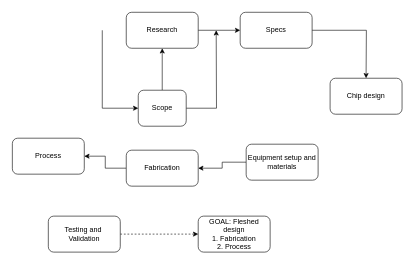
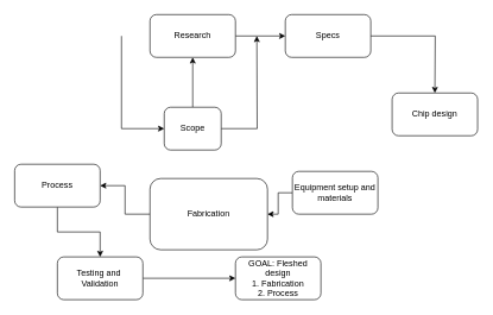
  <mxCell id="0" />
  <mxCell id="1" parent="0" />
  <mxCell id="2" style="edgeStyle=orthogonalEdgeStyle;rounded=0;orthogonalLoop=1;jettySize=auto;html=1;exitX=1;exitY=0.5;exitDx=0;exitDy=0;entryX=0;entryY=0.5;entryDx=0;entryDy=0;" edge="1" parent="1" source="3" target="9"><mxGeometry relative="1" as="geometry" /></mxCell>
  <mxCell id="3" value="Research" style="rounded=1;whiteSpace=wrap;html=1;" vertex="1" parent="1"><mxGeometry x="210" y="20" width="120" height="60" as="geometry" /></mxCell>
  <mxCell id="4" value="" style="endArrow=classic;html=1;rounded=0;" edge="1" parent="1" target="7"><mxGeometry width="50" height="50" relative="1" as="geometry"><mxPoint x="170" y="50" as="sourcePoint" /><mxPoint x="230" y="140" as="targetPoint" /><Array as="points"><mxPoint x="170" y="180" /></Array></mxGeometry></mxCell>
  <mxCell id="5" style="edgeStyle=orthogonalEdgeStyle;rounded=0;orthogonalLoop=1;jettySize=auto;html=1;exitX=0.5;exitY=0;exitDx=0;exitDy=0;entryX=0.5;entryY=1;entryDx=0;entryDy=0;" edge="1" parent="1" source="7" target="3"><mxGeometry relative="1" as="geometry" /></mxCell>
  <mxCell id="6" style="edgeStyle=orthogonalEdgeStyle;rounded=0;orthogonalLoop=1;jettySize=auto;html=1;exitX=1;exitY=0.5;exitDx=0;exitDy=0;" edge="1" parent="1" source="7"><mxGeometry relative="1" as="geometry"><mxPoint x="360" y="50" as="targetPoint" /></mxGeometry></mxCell>
  <mxCell id="7" value="Scope" style="rounded=1;whiteSpace=wrap;html=1;" vertex="1" parent="1"><mxGeometry x="230" y="150" width="80" height="60" as="geometry" /></mxCell>
  <mxCell id="8" style="edgeStyle=orthogonalEdgeStyle;rounded=0;orthogonalLoop=1;jettySize=auto;html=1;exitX=1;exitY=0.5;exitDx=0;exitDy=0;" edge="1" parent="1" source="9"><mxGeometry relative="1" as="geometry"><mxPoint x="610" y="130" as="targetPoint" /></mxGeometry></mxCell>
  <mxCell id="9" value="Specs" style="rounded=1;whiteSpace=wrap;html=1;" vertex="1" parent="1"><mxGeometry x="400" y="20" width="120" height="60" as="geometry" /></mxCell>
  <mxCell id="10" value="Chip design" style="rounded=1;whiteSpace=wrap;html=1;" vertex="1" parent="1"><mxGeometry x="550" y="130" width="120" height="60" as="geometry" /></mxCell>
  <mxCell id="11" value="" style="edgeStyle=orthogonalEdgeStyle;rounded=0;orthogonalLoop=1;jettySize=auto;html=1;" edge="1" parent="1" source="12" target="14"><mxGeometry relative="1" as="geometry" /></mxCell>
  <mxCell id="12" value="Equipment setup and materials" style="rounded=1;whiteSpace=wrap;html=1;" vertex="1" parent="1"><mxGeometry x="410" y="240" width="120" height="60" as="geometry" /></mxCell>
  <mxCell id="13" style="edgeStyle=orthogonalEdgeStyle;rounded=0;orthogonalLoop=1;jettySize=auto;html=1;exitX=0;exitY=0.5;exitDx=0;exitDy=0;entryX=1;entryY=0.5;entryDx=0;entryDy=0;" edge="1" parent="1" source="14" target="16"><mxGeometry relative="1" as="geometry" /></mxCell>
- <mxCell id="14" value="Fabrication" style="rounded=1;whiteSpace=wrap;html=1;" vertex="1" parent="1"><mxGeometry x="210" y="250" width="120" height="60" as="geometry" /></mxCell>
+ <mxCell id="14" value="Fabrication" style="rounded=1;whiteSpace=wrap;html=1;" vertex="1" parent="1"><mxGeometry x="210" y="250" width="165" height="100" as="geometry" /></mxCell>
+ <mxCell id="15" style="edgeStyle=orthogonalEdgeStyle;rounded=0;orthogonalLoop=1;jettySize=auto;html=1;exitX=0.5;exitY=1;exitDx=0;exitDy=0;" edge="1" parent="1" source="16" target="18"><mxGeometry relative="1" as="geometry" /></mxCell>
  <mxCell id="16" value="Process" style="rounded=1;whiteSpace=wrap;html=1;" vertex="1" parent="1"><mxGeometry x="20" y="230" width="120" height="60" as="geometry" /></mxCell>
- <mxCell id="17" style="edgeStyle=orthogonalEdgeStyle;rounded=0;orthogonalLoop=1;jettySize=auto;html=1;exitX=1;exitY=0.5;exitDx=0;exitDy=0;entryX=0;entryY=0.5;entryDx=0;entryDy=0;dashed=1;" edge="1" parent="1" source="18" target="19"><mxGeometry relative="1" as="geometry" /></mxCell>
+ <mxCell id="17" style="edgeStyle=orthogonalEdgeStyle;rounded=0;orthogonalLoop=1;jettySize=auto;html=1;exitX=1;exitY=0.5;exitDx=0;exitDy=0;entryX=0;entryY=0.5;entryDx=0;entryDy=0;" edge="1" parent="1" source="18" target="19"><mxGeometry relative="1" as="geometry" /></mxCell>
  <mxCell id="18" value="&lt;div&gt;Testing and&amp;nbsp;&lt;/div&gt;&lt;div&gt;Validation&lt;/div&gt;" style="rounded=1;whiteSpace=wrap;html=1;" vertex="1" parent="1"><mxGeometry x="80" y="360" width="120" height="60" as="geometry" /></mxCell>
  <mxCell id="19" value="&lt;div&gt;GOAL: Fleshed design&lt;br&gt;&lt;/div&gt;&lt;div&gt;1. Fabrication&lt;/div&gt;&lt;div&gt;2. Process&lt;br&gt;&lt;/div&gt;" style="rounded=1;whiteSpace=wrap;html=1;" vertex="1" parent="1"><mxGeometry x="330" y="360" width="120" height="60" as="geometry" /></mxCell>
